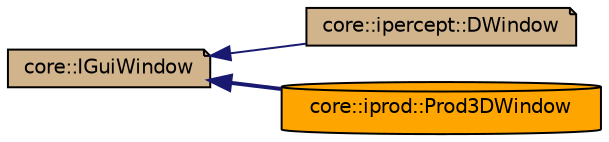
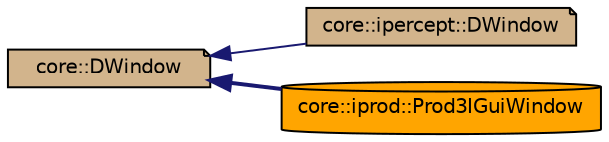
  digraph {
    rankdir=LR
    node [color=black fillcolor=tan fontname=Helvetica fontsize=10 shape=note style=filled]
    edge [color=midnightblue dir=back fontname=Helvetica fontsize=10 labelfontname=Helvetica labelfontsize=10]
-   n1 [height=0.2 label="core::IGuiWindow" width=0.4]
+   n1 [height=0.2 label="core::DWindow" width=0.4]
    n2 [height=0.2 label="core::ipercept::DWindow" width=0.4]
-   n3 [fillcolor=orange height=0.2 label="core::iprod::Prod3DWindow" shape=cylinder width=0.4]
+   n3 [fillcolor=orange height=0.2 label="core::iprod::Prod3IGuiWindow" shape=cylinder width=0.4]
    n1 -> n2 [style=solid]
    n1 -> n3 [style=bold]
  }
